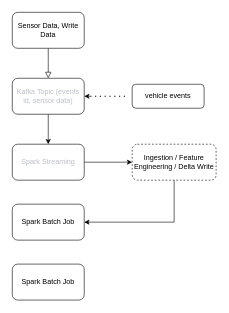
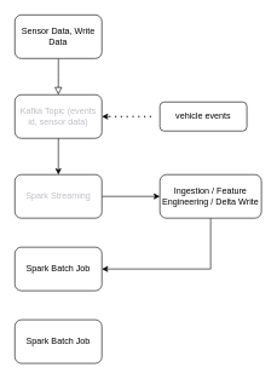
  <mxCell id="0" />
  <mxCell id="1" parent="0" />
  <mxCell id="2" value="" style="rounded=0;html=1;jettySize=auto;orthogonalLoop=1;fontSize=11;endArrow=block;endFill=0;endSize=8;strokeWidth=1;shadow=0;labelBackgroundColor=none;edgeStyle=orthogonalEdgeStyle;" parent="1" source="3" edge="1"><mxGeometry relative="1" as="geometry"><mxPoint x="80" y="130" as="targetPoint" /></mxGeometry></mxCell>
  <mxCell id="3" value="Sensor Data, Write Data" style="rounded=1;whiteSpace=wrap;html=1;fontSize=12;glass=0;strokeWidth=1;shadow=0;" parent="1" vertex="1"><mxGeometry x="20" y="20" width="120" height="60" as="geometry" /></mxCell>
  <mxCell id="4" value="vehicle events" style="rounded=1;whiteSpace=wrap;html=1;fontSize=12;glass=0;strokeWidth=1;shadow=0;" parent="1" vertex="1"><mxGeometry x="220" y="140" width="120" height="40" as="geometry" /></mxCell>
  <mxCell id="5" value="&lt;div&gt;&lt;pre style=&quot;&quot;&gt;&lt;font style=&quot;color: light-dark(rgb(188, 190, 196), rgb(255, 255, 255));&quot; face=&quot;Helvetica&quot;&gt;&lt;span style=&quot;white-space: normal;&quot;&gt;Kafka Topic (events id, sensor data)&lt;/span&gt;&lt;/font&gt;&lt;/pre&gt;&lt;/div&gt;" style="rounded=1;whiteSpace=wrap;html=1;" vertex="1" parent="1"><mxGeometry x="20" y="130" width="120" height="60" as="geometry" /></mxCell>
  <mxCell id="6" value="" style="endArrow=classic;html=1;rounded=0;entryX=1;entryY=0.5;entryDx=0;entryDy=0;" edge="1" parent="1" target="5"><mxGeometry width="50" height="50" relative="1" as="geometry"><mxPoint x="150" y="160" as="sourcePoint" /><mxPoint x="250" y="100" as="targetPoint" /></mxGeometry></mxCell>
  <mxCell id="7" style="edgeStyle=orthogonalEdgeStyle;rounded=0;orthogonalLoop=1;jettySize=auto;html=1;exitX=1;exitY=0.5;exitDx=0;exitDy=0;entryX=0;entryY=0.5;entryDx=0;entryDy=0;" edge="1" parent="1" source="8" target="13"><mxGeometry relative="1" as="geometry" /></mxCell>
  <mxCell id="8" value="&lt;pre style=&quot;&quot;&gt;&lt;font style=&quot;color: light-dark(rgb(188, 190, 196), rgb(255, 255, 255));&quot; face=&quot;Helvetica&quot;&gt;&lt;span style=&quot;white-space: normal;&quot;&gt;Spark Streaming&lt;/span&gt;&lt;/font&gt;&lt;/pre&gt;" style="rounded=1;whiteSpace=wrap;html=1;" vertex="1" parent="1"><mxGeometry x="20" y="240" width="120" height="60" as="geometry" /></mxCell>
  <mxCell id="9" value="" style="endArrow=classic;html=1;rounded=0;exitX=0.5;exitY=1;exitDx=0;exitDy=0;" edge="1" parent="1" source="5" target="8"><mxGeometry width="50" height="50" relative="1" as="geometry"><mxPoint x="100" y="230" as="sourcePoint" /><mxPoint x="150" y="180" as="targetPoint" /></mxGeometry></mxCell>
  <mxCell id="10" value="" style="endArrow=none;dashed=1;html=1;dashPattern=1 3;strokeWidth=2;rounded=0;" edge="1" parent="1"><mxGeometry width="50" height="50" relative="1" as="geometry"><mxPoint x="150" y="160" as="sourcePoint" /><mxPoint x="210" y="160" as="targetPoint" /></mxGeometry></mxCell>
  <mxCell id="11" value="&lt;pre style=&quot;&quot;&gt;&lt;font face=&quot;Helvetica&quot;&gt;&lt;span style=&quot;white-space: normal;&quot;&gt;Spark Batch Job&lt;/span&gt;&lt;/font&gt;&lt;/pre&gt;" style="rounded=1;whiteSpace=wrap;html=1;" vertex="1" parent="1"><mxGeometry x="20" y="340" width="120" height="60" as="geometry" /></mxCell>
  <mxCell id="12" style="edgeStyle=orthogonalEdgeStyle;rounded=0;orthogonalLoop=1;jettySize=auto;html=1;exitX=0.5;exitY=1;exitDx=0;exitDy=0;entryX=1;entryY=0.5;entryDx=0;entryDy=0;" edge="1" parent="1" source="13" target="11"><mxGeometry relative="1" as="geometry" /></mxCell>
- <mxCell id="13" value="&lt;pre style=&quot;&quot;&gt;&lt;font face=&quot;Helvetica&quot;&gt;&lt;span style=&quot;white-space: normal;&quot;&gt;Ingestion / Feature Engineering / Delta Write&lt;/span&gt;&lt;/font&gt;&lt;/pre&gt;" style="rounded=1;whiteSpace=wrap;html=1;dashed=1;" vertex="1" parent="1"><mxGeometry x="220" y="240" width="140" height="60" as="geometry" /></mxCell>
+ <mxCell id="13" value="&lt;pre style=&quot;&quot;&gt;&lt;font face=&quot;Helvetica&quot;&gt;&lt;span style=&quot;white-space: normal;&quot;&gt;Ingestion / Feature Engineering / Delta Write&lt;/span&gt;&lt;/font&gt;&lt;/pre&gt;" style="rounded=1;whiteSpace=wrap;html=1;" vertex="1" parent="1"><mxGeometry x="220" y="240" width="140" height="60" as="geometry" /></mxCell>
  <mxCell id="14" value="&lt;pre style=&quot;&quot;&gt;&lt;font face=&quot;Helvetica&quot;&gt;&lt;span style=&quot;white-space: normal;&quot;&gt;Spark Batch Job&lt;/span&gt;&lt;/font&gt;&lt;/pre&gt;" style="rounded=1;whiteSpace=wrap;html=1;" vertex="1" parent="1"><mxGeometry x="20" y="440" width="120" height="60" as="geometry" /></mxCell>
